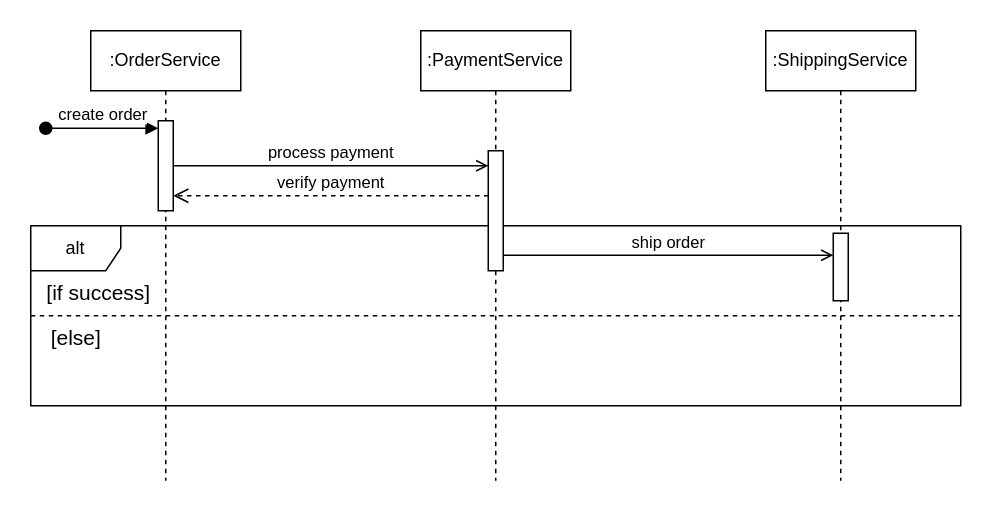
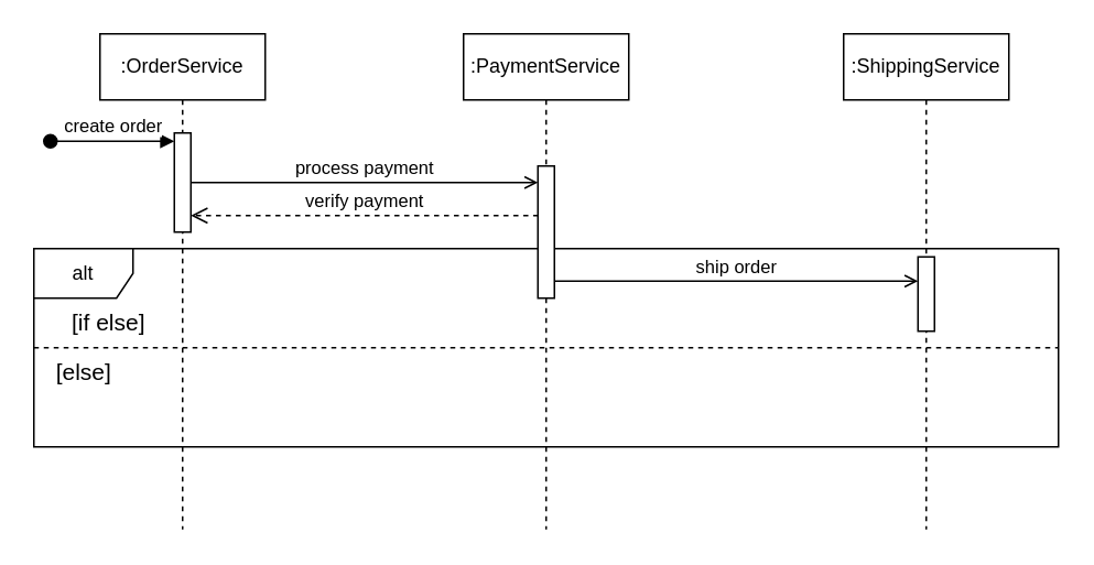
  <mxCell id="0" />
  <mxCell id="1" parent="0" />
  <mxCell id="2" value="alt" style="shape=umlFrame;whiteSpace=wrap;html=1;pointerEvents=0;" vertex="1" parent="1"><mxGeometry x="20" y="150" width="620" height="120" as="geometry" /></mxCell>
  <mxCell id="3" value=":OrderService" style="shape=umlLifeline;perimeter=lifelinePerimeter;whiteSpace=wrap;html=1;container=0;dropTarget=0;collapsible=0;recursiveResize=0;outlineConnect=0;portConstraint=eastwest;newEdgeStyle={&quot;edgeStyle&quot;:&quot;elbowEdgeStyle&quot;,&quot;elbow&quot;:&quot;vertical&quot;,&quot;curved&quot;:0,&quot;rounded&quot;:0};" parent="1" vertex="1"><mxGeometry x="60" y="20" width="100" height="300" as="geometry" /></mxCell>
  <mxCell id="4" value="create order" style="html=1;verticalAlign=bottom;startArrow=oval;endArrow=block;startSize=8;elbow=vertical;rounded=0;entryX=0;entryY=0;entryDx=0;entryDy=5;entryPerimeter=0;" parent="3" target="5" edge="1"><mxGeometry relative="1" as="geometry"><mxPoint x="-30" y="65" as="sourcePoint" /><mxPoint x="40" y="70" as="targetPoint" /></mxGeometry></mxCell>
  <mxCell id="5" value="" style="html=1;points=[[0,0,0,0,5],[0,1,0,0,-5],[1,0,0,0,5],[1,1,0,0,-5]];perimeter=orthogonalPerimeter;outlineConnect=0;targetShapes=umlLifeline;portConstraint=eastwest;newEdgeStyle={&quot;curved&quot;:0,&quot;rounded&quot;:0};" vertex="1" parent="3"><mxGeometry x="45" y="60" width="10" height="60" as="geometry" /></mxCell>
  <mxCell id="6" value=":PaymentService" style="shape=umlLifeline;perimeter=lifelinePerimeter;whiteSpace=wrap;html=1;container=0;dropTarget=0;collapsible=0;recursiveResize=0;outlineConnect=0;portConstraint=eastwest;newEdgeStyle={&quot;edgeStyle&quot;:&quot;elbowEdgeStyle&quot;,&quot;elbow&quot;:&quot;vertical&quot;,&quot;curved&quot;:0,&quot;rounded&quot;:0};" parent="1" vertex="1"><mxGeometry x="280" y="20" width="100" height="300" as="geometry" /></mxCell>
  <mxCell id="7" value="" style="html=1;points=[[0,0,0,0,5],[0,1,0,0,-5],[1,0,0,0,5],[1,1,0,0,-5]];perimeter=orthogonalPerimeter;outlineConnect=0;targetShapes=umlLifeline;portConstraint=eastwest;newEdgeStyle={&quot;curved&quot;:0,&quot;rounded&quot;:0};" vertex="1" parent="6"><mxGeometry x="45" y="80" width="10" height="80" as="geometry" /></mxCell>
  <mxCell id="8" value="process payment" style="html=1;verticalAlign=bottom;endArrow=open;edgeStyle=elbowEdgeStyle;elbow=vertical;curved=0;rounded=0;endFill=0;" parent="1" source="5" target="7" edge="1"><mxGeometry relative="1" as="geometry"><mxPoint x="120" y="110" as="sourcePoint" /><Array as="points"><mxPoint x="190" y="110" /></Array><mxPoint x="320" y="110" as="targetPoint" /></mxGeometry></mxCell>
  <mxCell id="9" value=":ShippingService" style="shape=umlLifeline;perimeter=lifelinePerimeter;whiteSpace=wrap;html=1;container=0;dropTarget=0;collapsible=0;recursiveResize=0;outlineConnect=0;portConstraint=eastwest;newEdgeStyle={&quot;edgeStyle&quot;:&quot;elbowEdgeStyle&quot;,&quot;elbow&quot;:&quot;vertical&quot;,&quot;curved&quot;:0,&quot;rounded&quot;:0};" vertex="1" parent="1"><mxGeometry x="510" y="20" width="100" height="300" as="geometry" /></mxCell>
  <mxCell id="10" value="" style="html=1;points=[[0,0,0,0,5],[0,1,0,0,-5],[1,0,0,0,5],[1,1,0,0,-5]];perimeter=orthogonalPerimeter;outlineConnect=0;targetShapes=umlLifeline;portConstraint=eastwest;newEdgeStyle={&quot;curved&quot;:0,&quot;rounded&quot;:0};" vertex="1" parent="9"><mxGeometry x="45" y="135" width="10" height="45" as="geometry" /></mxCell>
  <mxCell id="11" value="ship order" style="html=1;verticalAlign=bottom;endArrow=open;edgeStyle=elbowEdgeStyle;elbow=vertical;curved=0;rounded=0;endFill=0;" edge="1" parent="1" source="7" target="10"><mxGeometry relative="1" as="geometry"><mxPoint x="330" y="169.66" as="sourcePoint" /><Array as="points"><mxPoint x="420" y="169.66" /></Array><mxPoint x="560" y="169.66" as="targetPoint" /></mxGeometry></mxCell>
  <mxCell id="12" value="verify payment" style="html=1;verticalAlign=bottom;endArrow=open;dashed=1;endSize=8;elbow=vertical;rounded=0;" edge="1" parent="1" target="5"><mxGeometry relative="1" as="geometry"><mxPoint x="110" y="130" as="targetPoint" /><mxPoint x="325.19" y="130" as="sourcePoint" /></mxGeometry></mxCell>
- <mxCell id="13" value="&lt;font style=&quot;font-size: 14px;&quot;&gt;[if success]&lt;/font&gt;" style="text;html=1;align=center;verticalAlign=middle;resizable=0;points=[];autosize=1;strokeColor=none;fillColor=none;" vertex="1" parent="1"><mxGeometry x="20" y="180" width="90" height="30" as="geometry" /></mxCell>
+ <mxCell id="13" value="&lt;font style=&quot;font-size: 14px;&quot;&gt;[if else]&lt;/font&gt;" style="text;html=1;align=center;verticalAlign=middle;resizable=0;points=[];autosize=1;strokeColor=none;fillColor=none;" vertex="1" parent="1"><mxGeometry x="20" y="180" width="90" height="30" as="geometry" /></mxCell>
  <mxCell id="14" value="" style="endArrow=none;dashed=1;html=1;rounded=0;exitX=0.002;exitY=0.448;exitDx=0;exitDy=0;exitPerimeter=0;" edge="1" parent="1"><mxGeometry width="50" height="50" relative="1" as="geometry"><mxPoint x="20" y="210" as="sourcePoint" /><mxPoint x="640" y="210" as="targetPoint" /></mxGeometry></mxCell>
  <mxCell id="15" value="&lt;font style=&quot;font-size: 14px;&quot;&gt;[else]&lt;/font&gt;" style="text;html=1;align=center;verticalAlign=middle;resizable=0;points=[];autosize=1;strokeColor=none;fillColor=none;" vertex="1" parent="1"><mxGeometry x="20" y="210" width="60" height="30" as="geometry" /></mxCell>
